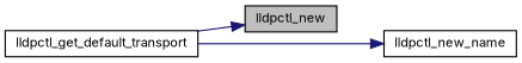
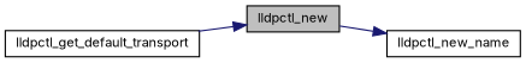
  digraph {
    fontname=Inter
    rankdir=LR
    node [color=black fillcolor=white fontname=Inter fontsize=10 shape=record style=filled]
    edge [color=midnightblue fontname=Inter fontsize=10 labelfontname=Helvetica labelfontsize=10 style=solid]
    n1 [fillcolor=grey75 fontcolor=black height=0.2 label=lldpctl_new width=0.4]
    n2 [height=0.2 label=lldpctl_new_name width=0.4]
    n3 [height=0.2 label=lldpctl_get_default_transport width=0.4]
-   n3 -> n2
+   n1 -> n2
    n3 -> n1
  }
